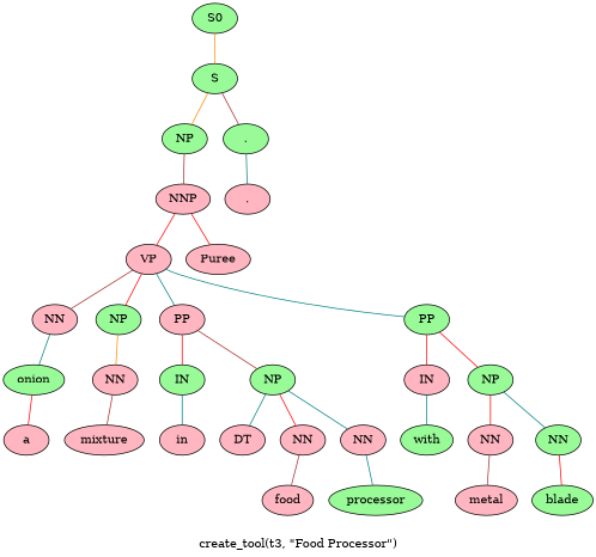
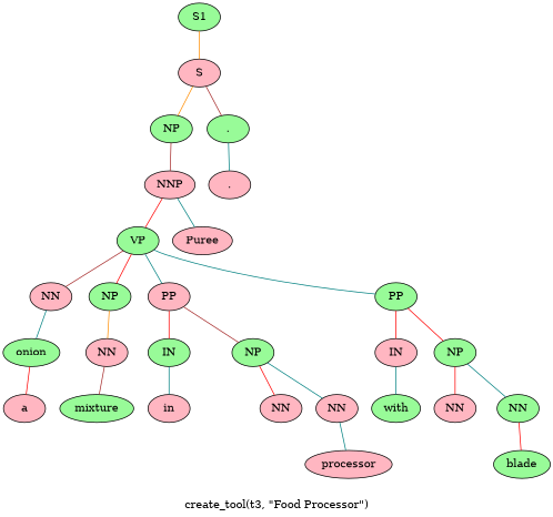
  graph {
    label="create_tool(t3, \"Food Processor\")"
    node [fillcolor=lightpink style=filled]
    edge [color=teal]
-   n1 [fillcolor=palegreen label=S0]
-   n2 [fillcolor=palegreen label=S]
+   n1 [fillcolor=palegreen label=S1]
+   n2 [label=S]
    n3 [fillcolor=palegreen label=NP]
    n4 [fillcolor=palegreen label="."]
    n5 [label=NNP]
-   n6 [label=VP]
+   n6 [fillcolor=palegreen label=VP]
    n7 [label=NN]
    n8 [fillcolor=palegreen label=NP]
    n9 [label=PP]
    n10 [fillcolor=palegreen label=PP]
    n11 [label="."]
    n12 [label=Puree]
    n13 [fillcolor=palegreen label=onion]
    n14 [label=NN]
    n15 [fillcolor=palegreen label=IN]
    n16 [fillcolor=palegreen label=NP]
    n17 [label=IN]
    n18 [fillcolor=palegreen label=NP]
    n19 [label=a]
-   n20 [label=mixture]
+   n20 [fillcolor=palegreen label=mixture]
    n21 [label=in]
-   n22 [label=DT]
    n23 [label=NN]
    n24 [label=NN]
-   n25 [label=food]
-   n26 [fillcolor=palegreen label=processor]
+   n26 [label=processor]
    n27 [fillcolor=palegreen label=with]
    n28 [label=NN]
    n29 [fillcolor=palegreen label=NN]
-   n30 [label=metal]
    n31 [fillcolor=palegreen label=blade]
    n1 -- n2 [color=darkorange]
    n2 -- n3 [color=darkorange]
    n2 -- n4 [color=brown]
    n3 -- n5 [color=brown]
    n4 -- n11
    n5 -- n6 [color=red]
-   n5 -- n12 [color=red]
+   n5 -- n12
    n6 -- n7 [color=brown]
    n6 -- n8 [color=red]
    n6 -- n9
    n6 -- n10
    n7 -- n13
    n8 -- n14 [color=darkorange]
    n9 -- n15 [color=red]
    n9 -- n16 [color=brown]
    n10 -- n17 [color=red]
    n10 -- n18 [color=red]
    n13 -- n19 [color=red]
    n14 -- n20 [color=brown]
    n15 -- n21
-   n16 -- n22
    n16 -- n23 [color=red]
    n16 -- n24
    n17 -- n27
    n18 -- n28 [color=red]
    n18 -- n29
-   n23 -- n25 [color=brown]
    n24 -- n26
-   n28 -- n30 [color=brown]
    n29 -- n31 [color=red]
  }
